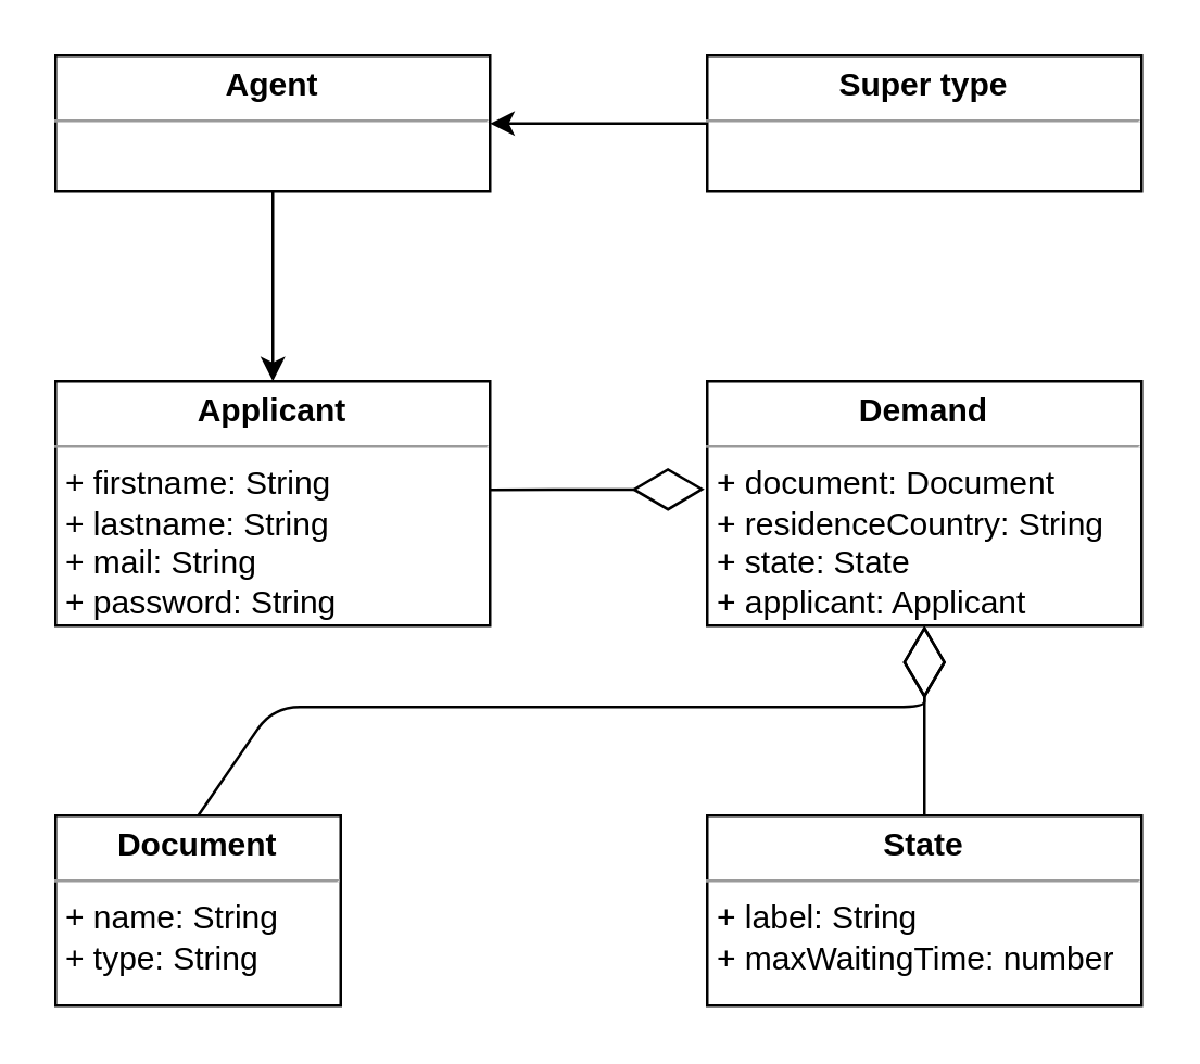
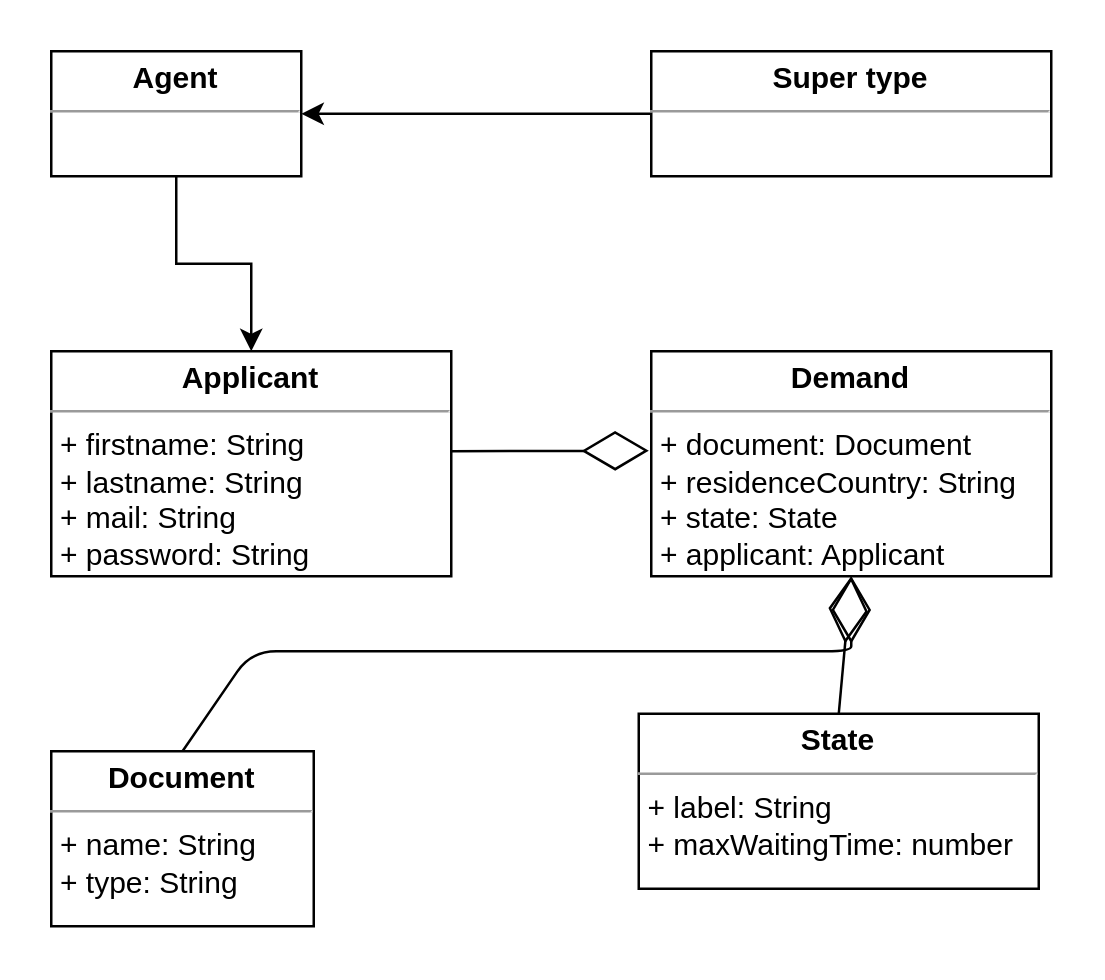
  <mxCell id="0" />
  <mxCell id="1" parent="0" />
  <mxCell id="2" style="edgeStyle=orthogonalEdgeStyle;rounded=0;orthogonalLoop=1;jettySize=auto;html=1;entryX=0.5;entryY=0;entryDx=0;entryDy=0;" parent="1" source="3" target="4" edge="1"><mxGeometry relative="1" as="geometry" /></mxCell>
- <mxCell id="3" value="&lt;p style=&quot;margin: 0px ; margin-top: 4px ; text-align: center&quot;&gt;&lt;b&gt;Agent&lt;/b&gt;&lt;/p&gt;&lt;hr size=&quot;1&quot;&gt;&lt;p style=&quot;margin: 0px ; margin-left: 4px&quot;&gt;&lt;br&gt;&lt;/p&gt;" style="verticalAlign=top;align=left;overflow=fill;fontSize=12;fontFamily=Helvetica;html=1;" parent="1" vertex="1"><mxGeometry x="20" y="20" width="160" height="50" as="geometry" /></mxCell>
+ <mxCell id="3" value="&lt;p style=&quot;margin: 0px ; margin-top: 4px ; text-align: center&quot;&gt;&lt;b&gt;Agent&lt;/b&gt;&lt;/p&gt;&lt;hr size=&quot;1&quot;&gt;&lt;p style=&quot;margin: 0px ; margin-left: 4px&quot;&gt;&lt;br&gt;&lt;/p&gt;" style="verticalAlign=top;align=left;overflow=fill;fontSize=12;fontFamily=Helvetica;html=1;" parent="1" vertex="1"><mxGeometry x="20" y="20" width="100" height="50" as="geometry" /></mxCell>
  <mxCell id="4" value="&lt;p style=&quot;margin: 0px ; margin-top: 4px ; text-align: center&quot;&gt;&lt;b&gt;Applicant&lt;/b&gt;&lt;/p&gt;&lt;hr size=&quot;1&quot;&gt;&lt;p style=&quot;margin: 0px ; margin-left: 4px&quot;&gt;+ firstname: String&lt;/p&gt;&lt;p style=&quot;margin: 0px ; margin-left: 4px&quot;&gt;+ lastname: String&lt;/p&gt;&lt;p style=&quot;margin: 0px ; margin-left: 4px&quot;&gt;+ mail: String&lt;/p&gt;&lt;p style=&quot;margin: 0px ; margin-left: 4px&quot;&gt;+ password: String&lt;/p&gt;" style="verticalAlign=top;align=left;overflow=fill;fontSize=12;fontFamily=Helvetica;html=1;" parent="1" vertex="1"><mxGeometry x="20" y="140" width="160" height="90" as="geometry" /></mxCell>
  <mxCell id="5" value="&lt;p style=&quot;margin: 0px ; margin-top: 4px ; text-align: center&quot;&gt;&lt;b&gt;Demand&lt;/b&gt;&lt;/p&gt;&lt;hr size=&quot;1&quot;&gt;&lt;p style=&quot;margin: 0px ; margin-left: 4px&quot;&gt;+ document: Document&lt;/p&gt;&lt;p style=&quot;margin: 0px ; margin-left: 4px&quot;&gt;+ residenceCountry: String&lt;/p&gt;&lt;p style=&quot;margin: 0px ; margin-left: 4px&quot;&gt;+ state: State&lt;/p&gt;&lt;p style=&quot;margin: 0px ; margin-left: 4px&quot;&gt;+ applicant: Applicant&lt;/p&gt;" style="verticalAlign=top;align=left;overflow=fill;fontSize=12;fontFamily=Helvetica;html=1;" parent="1" vertex="1"><mxGeometry x="260" y="140" width="160" height="90" as="geometry" /></mxCell>
  <mxCell id="6" value="&lt;p style=&quot;margin: 0px ; margin-top: 4px ; text-align: center&quot;&gt;&lt;b&gt;Document&lt;/b&gt;&lt;/p&gt;&lt;hr size=&quot;1&quot;&gt;&lt;p style=&quot;margin: 0px ; margin-left: 4px&quot;&gt;+ name: String&lt;/p&gt;&lt;p style=&quot;margin: 0px ; margin-left: 4px&quot;&gt;+ type: String&lt;/p&gt;" style="verticalAlign=top;align=left;overflow=fill;fontSize=12;fontFamily=Helvetica;html=1;" parent="1" vertex="1"><mxGeometry x="20" y="300" width="105" height="70" as="geometry" /></mxCell>
- <mxCell id="7" value="&lt;p style=&quot;margin: 0px ; margin-top: 4px ; text-align: center&quot;&gt;&lt;b&gt;State&lt;/b&gt;&lt;/p&gt;&lt;hr size=&quot;1&quot;&gt;&lt;p style=&quot;margin: 0px ; margin-left: 4px&quot;&gt;+ label: String&lt;/p&gt;&lt;p style=&quot;margin: 0px ; margin-left: 4px&quot;&gt;+ maxWaitingTime: number&lt;/p&gt;" style="verticalAlign=top;align=left;overflow=fill;fontSize=12;fontFamily=Helvetica;html=1;" parent="1" vertex="1"><mxGeometry x="260" y="300" width="160" height="70" as="geometry" /></mxCell>
+ <mxCell id="7" value="&lt;p style=&quot;margin: 0px ; margin-top: 4px ; text-align: center&quot;&gt;&lt;b&gt;State&lt;/b&gt;&lt;/p&gt;&lt;hr size=&quot;1&quot;&gt;&lt;p style=&quot;margin: 0px ; margin-left: 4px&quot;&gt;+ label: String&lt;/p&gt;&lt;p style=&quot;margin: 0px ; margin-left: 4px&quot;&gt;+ maxWaitingTime: number&lt;/p&gt;" style="verticalAlign=top;align=left;overflow=fill;fontSize=12;fontFamily=Helvetica;html=1;" parent="1" vertex="1"><mxGeometry x="255" y="285" width="160" height="70" as="geometry" /></mxCell>
  <mxCell id="8" style="edgeStyle=orthogonalEdgeStyle;rounded=0;orthogonalLoop=1;jettySize=auto;html=1;entryX=1;entryY=0.5;entryDx=0;entryDy=0;" parent="1" source="9" target="3" edge="1"><mxGeometry relative="1" as="geometry" /></mxCell>
  <mxCell id="9" value="&lt;p style=&quot;margin: 0px ; margin-top: 4px ; text-align: center&quot;&gt;&lt;b&gt;Super type&lt;/b&gt;&lt;/p&gt;&lt;hr size=&quot;1&quot;&gt;&lt;p style=&quot;margin: 0px ; margin-left: 4px&quot;&gt;&lt;br&gt;&lt;/p&gt;" style="verticalAlign=top;align=left;overflow=fill;fontSize=12;fontFamily=Helvetica;html=1;" parent="1" vertex="1"><mxGeometry x="260" y="20" width="160" height="50" as="geometry" /></mxCell>
  <mxCell id="10" value="" style="endArrow=diamondThin;endFill=0;endSize=24;html=1;entryX=-0.006;entryY=0.442;entryDx=0;entryDy=0;entryPerimeter=0;" parent="1" target="5" edge="1"><mxGeometry width="160" relative="1" as="geometry"><mxPoint x="180" y="180" as="sourcePoint" /><mxPoint x="460" y="180" as="targetPoint" /></mxGeometry></mxCell>
  <mxCell id="11" value="" style="endArrow=diamondThin;endFill=0;endSize=24;html=1;exitX=0.5;exitY=0;exitDx=0;exitDy=0;entryX=0.5;entryY=1;entryDx=0;entryDy=0;" parent="1" source="6" target="5" edge="1"><mxGeometry width="160" relative="1" as="geometry"><mxPoint x="260" y="260" as="sourcePoint" /><mxPoint x="420" y="260" as="targetPoint" /><Array as="points"><mxPoint x="100" y="260" /><mxPoint x="340" y="260" /></Array></mxGeometry></mxCell>
  <mxCell id="12" value="" style="endArrow=diamondThin;endFill=0;endSize=24;html=1;exitX=0.5;exitY=0;exitDx=0;exitDy=0;" parent="1" source="7" edge="1"><mxGeometry width="160" relative="1" as="geometry"><mxPoint x="450" y="280" as="sourcePoint" /><mxPoint x="340" y="230" as="targetPoint" /></mxGeometry></mxCell>
